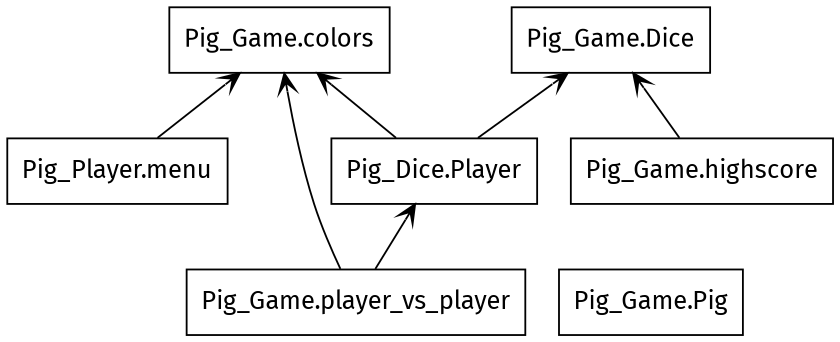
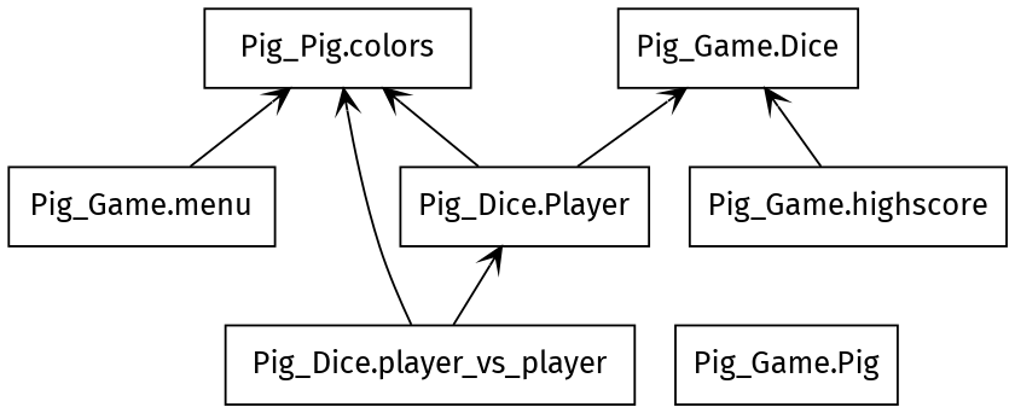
  digraph {
    fontname="Fira Sans"
    rankdir=BT
    node [color=black fontname="Fira Sans" shape=box style=solid]
    edge [arrowhead=open arrowtail=none fontname="Fira Sans"]
    n1 [label="Pig_Game.Dice"]
    n2 [label="Pig_Dice.Player"]
-   n3 [label="Pig_Game.colors"]
+   n3 [label="Pig_Pig.colors"]
    n4 [label="Pig_Game.Pig"]
    n5 [label="Pig_Game.highscore"]
-   n6 [label="Pig_Player.menu"]
-   n7 [label="Pig_Game.player_vs_player"]
+   n6 [label="Pig_Game.menu"]
+   n7 [label="Pig_Dice.player_vs_player"]
    n2 -> n1
    n2 -> n3
    n5 -> n1
    n6 -> n3
    n7 -> n2
    n7 -> n3
  }
